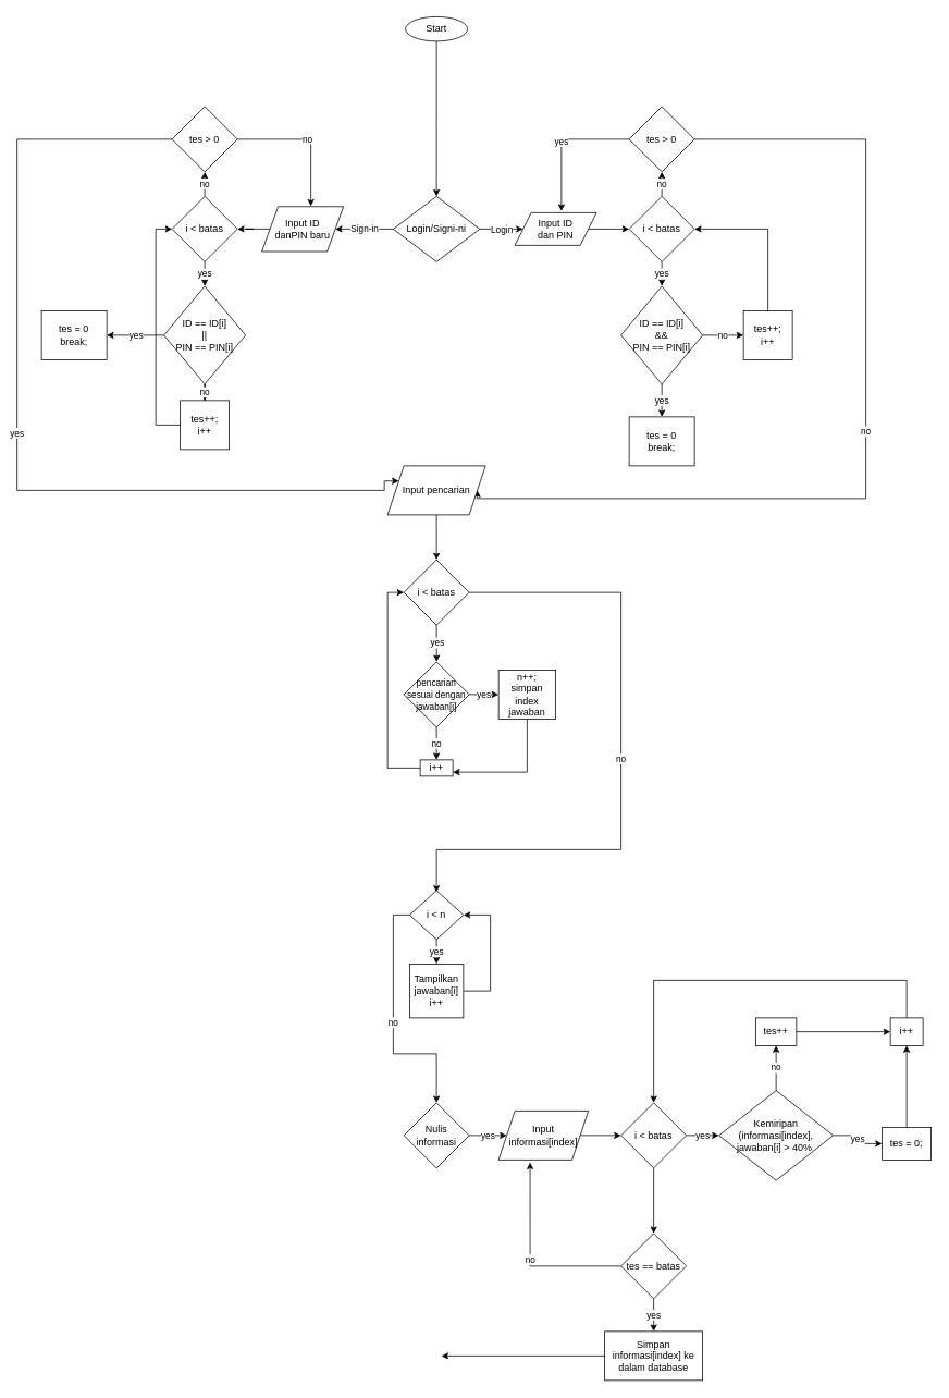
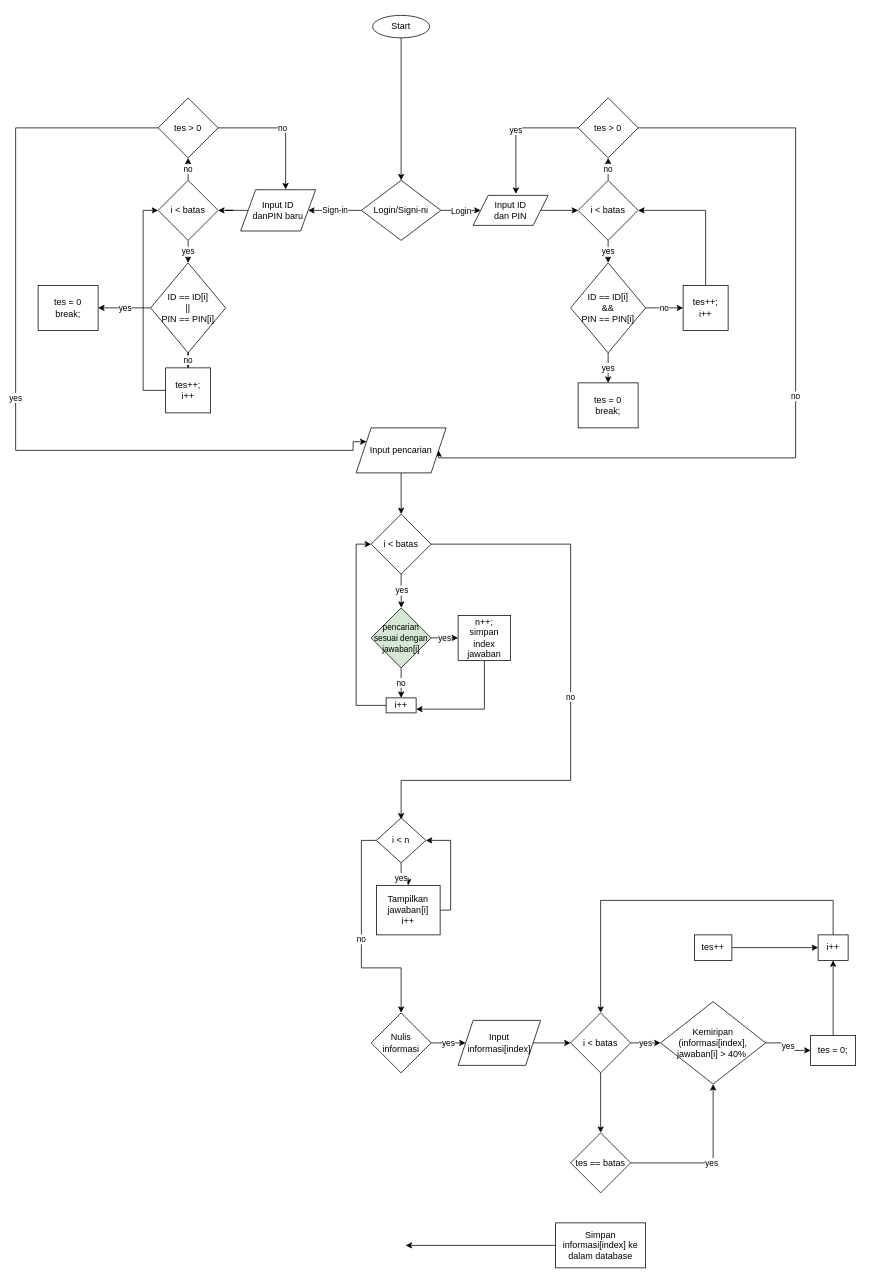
  <mxCell id="0" />
  <mxCell id="1" parent="0" />
  <mxCell id="2" style="edgeStyle=orthogonalEdgeStyle;rounded=0;orthogonalLoop=1;jettySize=auto;html=1;exitX=0.5;exitY=1;exitDx=0;exitDy=0;" edge="1" parent="1" source="3"><mxGeometry relative="1" as="geometry"><mxPoint x="534" y="240" as="targetPoint" /></mxGeometry></mxCell>
  <mxCell id="3" value="Start" style="ellipse;whiteSpace=wrap;html=1;" vertex="1" parent="1"><mxGeometry x="496" y="20" width="76" height="30" as="geometry" /></mxCell>
  <mxCell id="4" value="Login" style="edgeStyle=orthogonalEdgeStyle;rounded=0;orthogonalLoop=1;jettySize=auto;html=1;exitX=1;exitY=0.5;exitDx=0;exitDy=0;" edge="1" parent="1" source="6"><mxGeometry relative="1" as="geometry"><mxPoint x="640" y="280" as="targetPoint" /></mxGeometry></mxCell>
  <mxCell id="5" value="Sign-in" style="edgeStyle=orthogonalEdgeStyle;rounded=0;orthogonalLoop=1;jettySize=auto;html=1;exitX=0;exitY=0.5;exitDx=0;exitDy=0;" edge="1" parent="1" source="6"><mxGeometry relative="1" as="geometry"><mxPoint x="410" y="280" as="targetPoint" /></mxGeometry></mxCell>
  <mxCell id="6" value="Login/Signi-ni" style="rhombus;whiteSpace=wrap;html=1;" vertex="1" parent="1"><mxGeometry x="481" y="240" width="106" height="80" as="geometry" /></mxCell>
  <mxCell id="7" style="edgeStyle=orthogonalEdgeStyle;rounded=0;orthogonalLoop=1;jettySize=auto;html=1;exitX=1;exitY=0.5;exitDx=0;exitDy=0;" edge="1" parent="1" source="8"><mxGeometry relative="1" as="geometry"><mxPoint x="770" y="280" as="targetPoint" /></mxGeometry></mxCell>
  <mxCell id="8" value="Input ID&lt;br&gt;dan PIN" style="shape=parallelogram;perimeter=parallelogramPerimeter;whiteSpace=wrap;html=1;fixedSize=1;" vertex="1" parent="1"><mxGeometry x="630" y="260" width="100" height="40" as="geometry" /></mxCell>
  <mxCell id="9" value="yes" style="edgeStyle=orthogonalEdgeStyle;rounded=0;orthogonalLoop=1;jettySize=auto;html=1;" edge="1" parent="1" source="11"><mxGeometry relative="1" as="geometry"><mxPoint x="810" y="350" as="targetPoint" /></mxGeometry></mxCell>
  <mxCell id="10" value="no" style="edgeStyle=orthogonalEdgeStyle;rounded=0;orthogonalLoop=1;jettySize=auto;html=1;exitX=0.5;exitY=0;exitDx=0;exitDy=0;" edge="1" parent="1" source="11"><mxGeometry relative="1" as="geometry"><mxPoint x="810" y="210" as="targetPoint" /></mxGeometry></mxCell>
  <mxCell id="11" value="i &amp;lt; batas" style="rhombus;whiteSpace=wrap;html=1;" vertex="1" parent="1"><mxGeometry x="770" y="240" width="80" height="80" as="geometry" /></mxCell>
  <mxCell id="12" value="yes" style="edgeStyle=orthogonalEdgeStyle;rounded=0;orthogonalLoop=1;jettySize=auto;html=1;exitX=0.5;exitY=1;exitDx=0;exitDy=0;" edge="1" parent="1" source="14"><mxGeometry relative="1" as="geometry"><mxPoint x="810" y="510" as="targetPoint" /></mxGeometry></mxCell>
  <mxCell id="13" value="no" style="edgeStyle=orthogonalEdgeStyle;rounded=0;orthogonalLoop=1;jettySize=auto;html=1;" edge="1" parent="1" source="14" target="17"><mxGeometry relative="1" as="geometry" /></mxCell>
  <mxCell id="14" value="ID == ID[i]&lt;br&gt;&amp;amp;&amp;amp;&lt;br&gt;PIN == PIN[i]" style="rhombus;whiteSpace=wrap;html=1;" vertex="1" parent="1"><mxGeometry x="760" y="350" width="100" height="120" as="geometry" /></mxCell>
  <mxCell id="15" value="tes = 0&lt;br&gt;break;" style="rounded=0;whiteSpace=wrap;html=1;" vertex="1" parent="1"><mxGeometry x="770" y="510" width="80" height="60" as="geometry" /></mxCell>
  <mxCell id="16" style="edgeStyle=orthogonalEdgeStyle;rounded=0;orthogonalLoop=1;jettySize=auto;html=1;entryX=1;entryY=0.5;entryDx=0;entryDy=0;" edge="1" parent="1" source="17" target="11"><mxGeometry relative="1" as="geometry"><Array as="points"><mxPoint x="940" y="280" /></Array></mxGeometry></mxCell>
  <mxCell id="17" value="tes++;&lt;br&gt;i++" style="whiteSpace=wrap;html=1;" vertex="1" parent="1"><mxGeometry x="910" y="380" width="60" height="60" as="geometry" /></mxCell>
  <mxCell id="18" value="yes" style="edgeStyle=orthogonalEdgeStyle;rounded=0;orthogonalLoop=1;jettySize=auto;html=1;exitX=0;exitY=0.5;exitDx=0;exitDy=0;entryX=0.57;entryY=-0.05;entryDx=0;entryDy=0;entryPerimeter=0;" edge="1" parent="1" source="20" target="8"><mxGeometry relative="1" as="geometry" /></mxCell>
  <mxCell id="19" value="no" style="edgeStyle=orthogonalEdgeStyle;rounded=0;orthogonalLoop=1;jettySize=auto;html=1;entryX=1;entryY=0.5;entryDx=0;entryDy=0;" edge="1" parent="1" source="20" target="36"><mxGeometry relative="1" as="geometry"><mxPoint x="720" y="664" as="targetPoint" /><Array as="points"><mxPoint x="1060" y="170" /><mxPoint x="1060" y="610" /><mxPoint x="584" y="610" /></Array></mxGeometry></mxCell>
  <mxCell id="20" value="tes &amp;gt; 0" style="rhombus;whiteSpace=wrap;html=1;" vertex="1" parent="1"><mxGeometry x="770" y="130" width="80" height="80" as="geometry" /></mxCell>
  <mxCell id="21" style="edgeStyle=orthogonalEdgeStyle;rounded=0;orthogonalLoop=1;jettySize=auto;html=1;exitX=0;exitY=0.5;exitDx=0;exitDy=0;entryX=1;entryY=0.5;entryDx=0;entryDy=0;" edge="1" parent="1" source="22" target="25"><mxGeometry relative="1" as="geometry" /></mxCell>
  <mxCell id="22" value="Input ID &lt;br&gt;danPIN baru" style="shape=parallelogram;perimeter=parallelogramPerimeter;whiteSpace=wrap;html=1;fixedSize=1;" vertex="1" parent="1"><mxGeometry x="320" y="252.5" width="100" height="55" as="geometry" /></mxCell>
  <mxCell id="23" value="yes" style="edgeStyle=orthogonalEdgeStyle;rounded=0;orthogonalLoop=1;jettySize=auto;html=1;exitX=0.5;exitY=1;exitDx=0;exitDy=0;entryX=0.5;entryY=0;entryDx=0;entryDy=0;" edge="1" parent="1" source="25" target="28"><mxGeometry relative="1" as="geometry" /></mxCell>
  <mxCell id="24" value="no" style="edgeStyle=orthogonalEdgeStyle;rounded=0;orthogonalLoop=1;jettySize=auto;html=1;" edge="1" parent="1" source="25" target="34"><mxGeometry relative="1" as="geometry" /></mxCell>
  <mxCell id="25" value="i &amp;lt; batas" style="rhombus;whiteSpace=wrap;html=1;" vertex="1" parent="1"><mxGeometry x="210" y="240" width="80" height="80" as="geometry" /></mxCell>
  <mxCell id="26" value="no" style="edgeStyle=orthogonalEdgeStyle;rounded=0;orthogonalLoop=1;jettySize=auto;html=1;exitX=0.5;exitY=1;exitDx=0;exitDy=0;" edge="1" parent="1" source="28" target="31"><mxGeometry relative="1" as="geometry" /></mxCell>
  <mxCell id="27" value="yes" style="edgeStyle=orthogonalEdgeStyle;rounded=0;orthogonalLoop=1;jettySize=auto;html=1;exitX=0;exitY=0.5;exitDx=0;exitDy=0;" edge="1" parent="1" source="28"><mxGeometry relative="1" as="geometry"><mxPoint x="130" y="410" as="targetPoint" /></mxGeometry></mxCell>
  <mxCell id="28" value="ID == ID[i]&lt;br&gt;||&lt;br&gt;PIN == PIN[i]" style="rhombus;whiteSpace=wrap;html=1;" vertex="1" parent="1"><mxGeometry x="200" y="350" width="100" height="120" as="geometry" /></mxCell>
  <mxCell id="29" value="tes = 0&lt;br&gt;break;" style="rounded=0;whiteSpace=wrap;html=1;" vertex="1" parent="1"><mxGeometry x="50" y="380" width="80" height="60" as="geometry" /></mxCell>
  <mxCell id="30" style="edgeStyle=orthogonalEdgeStyle;rounded=0;orthogonalLoop=1;jettySize=auto;html=1;exitX=0;exitY=0.5;exitDx=0;exitDy=0;entryX=0;entryY=0.5;entryDx=0;entryDy=0;" edge="1" parent="1" source="31" target="25"><mxGeometry relative="1" as="geometry" /></mxCell>
  <mxCell id="31" value="tes++;&lt;br&gt;i++" style="whiteSpace=wrap;html=1;" vertex="1" parent="1"><mxGeometry x="220" y="490" width="60" height="60" as="geometry" /></mxCell>
  <mxCell id="32" value="no" style="edgeStyle=orthogonalEdgeStyle;rounded=0;orthogonalLoop=1;jettySize=auto;html=1;exitX=1;exitY=0.5;exitDx=0;exitDy=0;entryX=0.6;entryY=-0.009;entryDx=0;entryDy=0;entryPerimeter=0;" edge="1" parent="1" source="34" target="22"><mxGeometry relative="1" as="geometry" /></mxCell>
  <mxCell id="33" value="yes" style="edgeStyle=orthogonalEdgeStyle;rounded=0;orthogonalLoop=1;jettySize=auto;html=1;entryX=0;entryY=0.25;entryDx=0;entryDy=0;" edge="1" parent="1" source="34" target="36"><mxGeometry relative="1" as="geometry"><mxPoint x="410" y="710" as="targetPoint" /><Array as="points"><mxPoint x="20" y="170" /><mxPoint x="20" y="600" /><mxPoint x="470" y="600" /><mxPoint x="470" y="589" /></Array></mxGeometry></mxCell>
  <mxCell id="34" value="tes &amp;gt; 0" style="rhombus;whiteSpace=wrap;html=1;" vertex="1" parent="1"><mxGeometry x="210" y="130" width="80" height="80" as="geometry" /></mxCell>
  <mxCell id="35" value="" style="edgeStyle=orthogonalEdgeStyle;rounded=0;orthogonalLoop=1;jettySize=auto;html=1;" edge="1" parent="1" source="36" target="39"><mxGeometry relative="1" as="geometry" /></mxCell>
  <mxCell id="36" value="Input pencarian" style="shape=parallelogram;perimeter=parallelogramPerimeter;whiteSpace=wrap;html=1;fixedSize=1;" vertex="1" parent="1"><mxGeometry x="474" y="570" width="120" height="60" as="geometry" /></mxCell>
  <mxCell id="37" value="yes" style="edgeStyle=orthogonalEdgeStyle;rounded=0;orthogonalLoop=1;jettySize=auto;html=1;exitX=0.5;exitY=1;exitDx=0;exitDy=0;" edge="1" parent="1" source="39"><mxGeometry relative="1" as="geometry"><mxPoint x="534.31" y="810" as="targetPoint" /></mxGeometry></mxCell>
  <mxCell id="38" value="no" style="edgeStyle=orthogonalEdgeStyle;rounded=0;orthogonalLoop=1;jettySize=auto;html=1;" edge="1" parent="1" source="39"><mxGeometry relative="1" as="geometry"><mxPoint x="534" y="1092.069" as="targetPoint" /><Array as="points"><mxPoint x="760" y="725" /><mxPoint x="760" y="1040" /><mxPoint x="534" y="1040" /></Array></mxGeometry></mxCell>
  <mxCell id="39" value="i &amp;lt; batas" style="rhombus;whiteSpace=wrap;html=1;" vertex="1" parent="1"><mxGeometry x="494" y="685" width="80" height="80" as="geometry" /></mxCell>
  <mxCell id="40" value="yes" style="edgeStyle=orthogonalEdgeStyle;rounded=0;orthogonalLoop=1;jettySize=auto;html=1;" edge="1" parent="1" source="42" target="44"><mxGeometry relative="1" as="geometry" /></mxCell>
  <mxCell id="41" value="no" style="edgeStyle=orthogonalEdgeStyle;rounded=0;orthogonalLoop=1;jettySize=auto;html=1;" edge="1" parent="1" source="42" target="46"><mxGeometry relative="1" as="geometry" /></mxCell>
- <mxCell id="42" value="&lt;font style=&quot;font-size: 11px;&quot;&gt;pencarian sesuai dengan jawaban[i]&lt;/font&gt;" style="rhombus;whiteSpace=wrap;html=1;" vertex="1" parent="1"><mxGeometry x="494" y="810" width="80" height="80" as="geometry" /></mxCell>
+ <mxCell id="42" value="&lt;font style=&quot;font-size: 11px;&quot;&gt;pencarian sesuai dengan jawaban[i]&lt;/font&gt;" style="rhombus;whiteSpace=wrap;html=1;fillColor=#d5e8d4;" vertex="1" parent="1"><mxGeometry x="494" y="810" width="80" height="80" as="geometry" /></mxCell>
  <mxCell id="43" style="edgeStyle=orthogonalEdgeStyle;rounded=0;orthogonalLoop=1;jettySize=auto;html=1;entryX=1;entryY=0.75;entryDx=0;entryDy=0;" edge="1" parent="1" source="44" target="46"><mxGeometry relative="1" as="geometry"><Array as="points"><mxPoint x="645" y="945" /></Array></mxGeometry></mxCell>
  <mxCell id="44" value="n++;&lt;br&gt;simpan index jawaban" style="whiteSpace=wrap;html=1;" vertex="1" parent="1"><mxGeometry x="610" y="820" width="70" height="60" as="geometry" /></mxCell>
  <mxCell id="45" style="edgeStyle=orthogonalEdgeStyle;rounded=0;orthogonalLoop=1;jettySize=auto;html=1;exitX=0;exitY=0.5;exitDx=0;exitDy=0;entryX=0;entryY=0.5;entryDx=0;entryDy=0;" edge="1" parent="1" source="46" target="39"><mxGeometry relative="1" as="geometry" /></mxCell>
  <mxCell id="46" value="i++" style="whiteSpace=wrap;html=1;" vertex="1" parent="1"><mxGeometry x="514" y="930" width="40" height="20" as="geometry" /></mxCell>
  <mxCell id="47" value="yes" style="edgeStyle=orthogonalEdgeStyle;rounded=0;orthogonalLoop=1;jettySize=auto;html=1;exitX=0.5;exitY=1;exitDx=0;exitDy=0;" edge="1" parent="1" source="49" target="51"><mxGeometry relative="1" as="geometry"><mxPoint x="534" y="1180" as="targetPoint" /></mxGeometry></mxCell>
  <mxCell id="48" value="no" style="edgeStyle=orthogonalEdgeStyle;rounded=0;orthogonalLoop=1;jettySize=auto;html=1;exitX=0;exitY=0.5;exitDx=0;exitDy=0;entryX=0.5;entryY=0;entryDx=0;entryDy=0;" edge="1" parent="1" source="49"><mxGeometry relative="1" as="geometry"><mxPoint x="534" y="1350" as="targetPoint" /><Array as="points"><mxPoint x="481" y="1120" /><mxPoint x="481" y="1290" /><mxPoint x="534" y="1290" /></Array></mxGeometry></mxCell>
  <mxCell id="49" value="i &amp;lt; n" style="rhombus;whiteSpace=wrap;html=1;" vertex="1" parent="1"><mxGeometry x="501" y="1090" width="66" height="60" as="geometry" /></mxCell>
  <mxCell id="50" style="edgeStyle=orthogonalEdgeStyle;rounded=0;orthogonalLoop=1;jettySize=auto;html=1;entryX=1;entryY=0.5;entryDx=0;entryDy=0;" edge="1" parent="1" source="51" target="49"><mxGeometry relative="1" as="geometry"><Array as="points"><mxPoint x="600" y="1213" /><mxPoint x="600" y="1120" /></Array></mxGeometry></mxCell>
- <mxCell id="51" value="Tampilkan&lt;br&gt;jawaban[i]&lt;br&gt;i++" style="whiteSpace=wrap;html=1;aspect=fixed;" vertex="1" parent="1"><mxGeometry x="501" y="1180" width="66" height="66" as="geometry" /></mxCell>
+ <mxCell id="51" value="Tampilkan&lt;br&gt;jawaban[i]&lt;br&gt;i++" style="whiteSpace=wrap;html=1;aspect=fixed;" vertex="1" parent="1"><mxGeometry x="501" y="1180" width="85" height="66" as="geometry" /></mxCell>
  <mxCell id="52" value="yes" style="edgeStyle=orthogonalEdgeStyle;rounded=0;orthogonalLoop=1;jettySize=auto;html=1;" edge="1" parent="1" source="53"><mxGeometry relative="1" as="geometry"><mxPoint x="620" y="1390" as="targetPoint" /></mxGeometry></mxCell>
  <mxCell id="53" value="Nulis informasi" style="rhombus;whiteSpace=wrap;html=1;" vertex="1" parent="1"><mxGeometry x="494" y="1350" width="80" height="80" as="geometry" /></mxCell>
  <mxCell id="54" style="edgeStyle=orthogonalEdgeStyle;rounded=0;orthogonalLoop=1;jettySize=auto;html=1;" edge="1" parent="1" source="55"><mxGeometry relative="1" as="geometry"><mxPoint x="760" y="1390" as="targetPoint" /></mxGeometry></mxCell>
  <mxCell id="55" value="Input &lt;br&gt;informasi[index]" style="shape=parallelogram;perimeter=parallelogramPerimeter;whiteSpace=wrap;html=1;fixedSize=1;" vertex="1" parent="1"><mxGeometry x="610" y="1360" width="110" height="60" as="geometry" /></mxCell>
  <mxCell id="56" style="edgeStyle=orthogonalEdgeStyle;rounded=0;orthogonalLoop=1;jettySize=auto;html=1;" edge="1" parent="1" source="57"><mxGeometry relative="1" as="geometry"><mxPoint x="540" y="1660" as="targetPoint" /></mxGeometry></mxCell>
  <mxCell id="57" value="Simpan informasi[index] ke dalam database" style="whiteSpace=wrap;html=1;" vertex="1" parent="1"><mxGeometry x="740" y="1630" width="120" height="60" as="geometry" /></mxCell>
  <mxCell id="58" value="yes" style="edgeStyle=orthogonalEdgeStyle;rounded=0;orthogonalLoop=1;jettySize=auto;html=1;exitX=1;exitY=0.5;exitDx=0;exitDy=0;" edge="1" parent="1" source="60"><mxGeometry relative="1" as="geometry"><mxPoint x="880" y="1390" as="targetPoint" /></mxGeometry></mxCell>
  <mxCell id="59" value="" style="edgeStyle=orthogonalEdgeStyle;rounded=0;orthogonalLoop=1;jettySize=auto;html=1;" edge="1" parent="1" source="60" target="72"><mxGeometry relative="1" as="geometry" /></mxCell>
  <mxCell id="60" value="i &amp;lt; batas" style="rhombus;whiteSpace=wrap;html=1;" vertex="1" parent="1"><mxGeometry x="760" y="1350" width="80" height="80" as="geometry" /></mxCell>
- <mxCell id="61" value="no" style="edgeStyle=orthogonalEdgeStyle;rounded=0;orthogonalLoop=1;jettySize=auto;html=1;" edge="1" parent="1" source="63" target="65"><mxGeometry relative="1" as="geometry" /></mxCell>
  <mxCell id="62" value="yes" style="edgeStyle=orthogonalEdgeStyle;rounded=0;orthogonalLoop=1;jettySize=auto;html=1;" edge="1" parent="1" source="63" target="67"><mxGeometry relative="1" as="geometry" /></mxCell>
  <mxCell id="63" value="Kemiripan &lt;br&gt;(informasi[index],&lt;br&gt;jawaban[i] &amp;gt; 40%&amp;nbsp;" style="rhombus;whiteSpace=wrap;html=1;" vertex="1" parent="1"><mxGeometry x="880" y="1335" width="140" height="110" as="geometry" /></mxCell>
  <mxCell id="64" value="" style="edgeStyle=orthogonalEdgeStyle;rounded=0;orthogonalLoop=1;jettySize=auto;html=1;" edge="1" parent="1" source="65" target="69"><mxGeometry relative="1" as="geometry" /></mxCell>
  <mxCell id="65" value="tes++" style="whiteSpace=wrap;html=1;" vertex="1" parent="1"><mxGeometry x="925" y="1246" width="50" height="34" as="geometry" /></mxCell>
  <mxCell id="66" style="edgeStyle=orthogonalEdgeStyle;rounded=0;orthogonalLoop=1;jettySize=auto;html=1;exitX=0.5;exitY=0;exitDx=0;exitDy=0;entryX=0.5;entryY=1;entryDx=0;entryDy=0;" edge="1" parent="1" source="67" target="69"><mxGeometry relative="1" as="geometry" /></mxCell>
  <mxCell id="67" value="tes = 0;" style="whiteSpace=wrap;html=1;" vertex="1" parent="1"><mxGeometry x="1080" y="1380" width="60" height="40" as="geometry" /></mxCell>
  <mxCell id="68" style="edgeStyle=orthogonalEdgeStyle;rounded=0;orthogonalLoop=1;jettySize=auto;html=1;entryX=0.5;entryY=0;entryDx=0;entryDy=0;" edge="1" parent="1" source="69" target="60"><mxGeometry relative="1" as="geometry"><Array as="points"><mxPoint x="1110" y="1200" /><mxPoint x="800" y="1200" /></Array></mxGeometry></mxCell>
  <mxCell id="69" value="i++" style="whiteSpace=wrap;html=1;" vertex="1" parent="1"><mxGeometry x="1090" y="1246" width="40" height="34" as="geometry" /></mxCell>
- <mxCell id="70" value="yes" style="edgeStyle=orthogonalEdgeStyle;rounded=0;orthogonalLoop=1;jettySize=auto;html=1;" edge="1" parent="1" source="72" target="57"><mxGeometry relative="1" as="geometry" /></mxCell>
- <mxCell id="71" value="no" style="edgeStyle=orthogonalEdgeStyle;rounded=0;orthogonalLoop=1;jettySize=auto;html=1;exitX=0;exitY=0.5;exitDx=0;exitDy=0;entryX=0.351;entryY=1.049;entryDx=0;entryDy=0;entryPerimeter=0;" edge="1" parent="1" source="72" target="55"><mxGeometry relative="1" as="geometry" /></mxCell>
+ <mxCell id="70" value="yes" style="edgeStyle=orthogonalEdgeStyle;rounded=0;orthogonalLoop=1;jettySize=auto;html=1;" edge="1" parent="1" source="72" target="63"><mxGeometry relative="1" as="geometry" /></mxCell>
  <mxCell id="72" value="tes == batas" style="rhombus;whiteSpace=wrap;html=1;" vertex="1" parent="1"><mxGeometry x="760" y="1510" width="80" height="80" as="geometry" /></mxCell>
